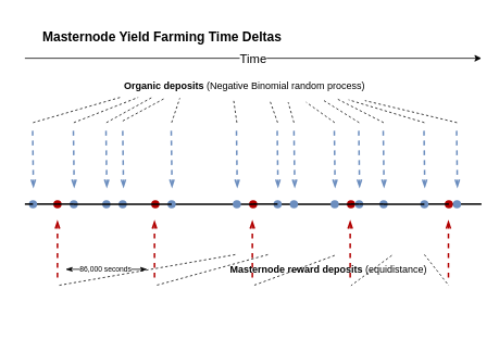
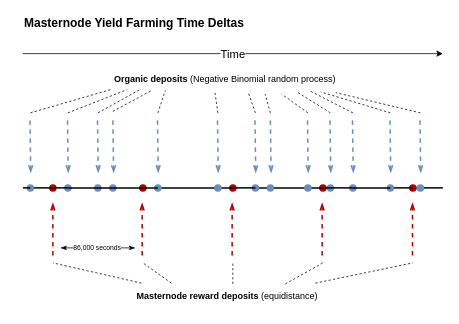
  <mxCell id="0" />
  <mxCell id="1" parent="0" />
  <mxCell id="2" value="" style="endArrow=none;html=1;rounded=0;strokeWidth=2;startArrow=none;" edge="1" parent="1" source="10"><mxGeometry width="50" height="50" relative="1" as="geometry"><mxPoint x="30" y="250" as="sourcePoint" /><mxPoint x="590" y="250" as="targetPoint" /></mxGeometry></mxCell>
  <mxCell id="3" value="" style="shape=waypoint;sketch=0;fillStyle=solid;size=6;pointerEvents=1;points=[];fillColor=#e51400;resizable=0;rotatable=0;perimeter=centerPerimeter;snapToPoint=1;fontColor=#ffffff;strokeColor=#B20000;strokeWidth=3;" vertex="1" parent="1"><mxGeometry x="50" y="230" width="40" height="40" as="geometry" /></mxCell>
  <mxCell id="4" value="" style="endArrow=none;html=1;rounded=0;strokeWidth=2;startArrow=none;" edge="1" parent="1" source="46" target="3"><mxGeometry width="50" height="50" relative="1" as="geometry"><mxPoint x="30" y="250" as="sourcePoint" /><mxPoint x="590" y="250" as="targetPoint" /></mxGeometry></mxCell>
  <mxCell id="5" value="" style="shape=waypoint;sketch=0;fillStyle=solid;size=6;pointerEvents=1;points=[];fillColor=#e51400;resizable=0;rotatable=0;perimeter=centerPerimeter;snapToPoint=1;fontColor=#ffffff;strokeColor=#B20000;strokeWidth=3;" vertex="1" parent="1"><mxGeometry x="170" y="230" width="40" height="40" as="geometry" /></mxCell>
  <mxCell id="6" value="" style="shape=waypoint;sketch=0;fillStyle=solid;size=6;pointerEvents=1;points=[];fillColor=#e51400;resizable=0;rotatable=0;perimeter=centerPerimeter;snapToPoint=1;fontColor=#ffffff;strokeColor=#B20000;strokeWidth=3;" vertex="1" parent="1"><mxGeometry x="290" y="230" width="40" height="40" as="geometry" /></mxCell>
  <mxCell id="7" value="" style="endArrow=none;html=1;rounded=0;strokeWidth=2;startArrow=none;" edge="1" parent="1" source="18" target="6"><mxGeometry width="50" height="50" relative="1" as="geometry"><mxPoint x="70" y="250" as="sourcePoint" /><mxPoint x="590" y="250" as="targetPoint" /></mxGeometry></mxCell>
  <mxCell id="8" value="" style="shape=waypoint;sketch=0;fillStyle=solid;size=6;pointerEvents=1;points=[];fillColor=#e51400;resizable=0;rotatable=0;perimeter=centerPerimeter;snapToPoint=1;fontColor=#ffffff;strokeColor=#B20000;strokeWidth=3;" vertex="1" parent="1"><mxGeometry x="410" y="230" width="40" height="40" as="geometry" /></mxCell>
  <mxCell id="9" value="" style="endArrow=none;html=1;rounded=0;strokeWidth=2;startArrow=none;" edge="1" parent="1" source="21" target="8"><mxGeometry width="50" height="50" relative="1" as="geometry"><mxPoint x="310" y="250" as="sourcePoint" /><mxPoint x="590" y="250" as="targetPoint" /></mxGeometry></mxCell>
  <mxCell id="10" value="" style="shape=waypoint;sketch=0;fillStyle=solid;size=6;pointerEvents=1;points=[];fillColor=#e51400;resizable=0;rotatable=0;perimeter=centerPerimeter;snapToPoint=1;fontColor=#ffffff;strokeColor=#B20000;strokeWidth=3;" vertex="1" parent="1"><mxGeometry x="530" y="230" width="40" height="40" as="geometry" /></mxCell>
  <mxCell id="11" value="" style="endArrow=none;html=1;rounded=0;strokeWidth=2;startArrow=none;" edge="1" parent="1" source="27" target="10"><mxGeometry width="50" height="50" relative="1" as="geometry"><mxPoint x="430" y="250" as="sourcePoint" /><mxPoint x="590" y="250" as="targetPoint" /></mxGeometry></mxCell>
  <mxCell id="12" value="" style="shape=waypoint;sketch=0;fillStyle=solid;size=6;pointerEvents=1;points=[];resizable=0;rotatable=0;perimeter=centerPerimeter;snapToPoint=1;strokeWidth=3;fillColor=#dae8fc;strokeColor=#6c8ebf;" vertex="1" parent="1"><mxGeometry x="70" y="230" width="40" height="40" as="geometry" /></mxCell>
  <mxCell id="13" value="" style="endArrow=none;html=1;rounded=0;strokeWidth=2;startArrow=none;" edge="1" parent="1" source="3" target="12"><mxGeometry width="50" height="50" relative="1" as="geometry"><mxPoint x="70" y="250" as="sourcePoint" /><mxPoint x="310" y="250" as="targetPoint" /></mxGeometry></mxCell>
  <mxCell id="14" value="" style="shape=waypoint;sketch=0;fillStyle=solid;size=6;pointerEvents=1;points=[];fillColor=#dae8fc;resizable=0;rotatable=0;perimeter=centerPerimeter;snapToPoint=1;strokeColor=#6c8ebf;strokeWidth=3;" vertex="1" parent="1"><mxGeometry x="130" y="230" width="40" height="40" as="geometry" /></mxCell>
  <mxCell id="15" value="" style="shape=waypoint;sketch=0;fillStyle=solid;size=6;pointerEvents=1;points=[];fillColor=#dae8fc;resizable=0;rotatable=0;perimeter=centerPerimeter;snapToPoint=1;strokeColor=#6c8ebf;strokeWidth=3;" vertex="1" parent="1"><mxGeometry x="110" y="230" width="40" height="40" as="geometry" /></mxCell>
  <mxCell id="16" value="" style="shape=waypoint;sketch=0;fillStyle=solid;size=6;pointerEvents=1;points=[];fillColor=#dae8fc;resizable=0;rotatable=0;perimeter=centerPerimeter;snapToPoint=1;strokeColor=#6c8ebf;strokeWidth=3;" vertex="1" parent="1"><mxGeometry x="390" y="230" width="40" height="40" as="geometry" /></mxCell>
  <mxCell id="17" value="" style="shape=waypoint;sketch=0;fillStyle=solid;size=6;pointerEvents=1;points=[];fillColor=#dae8fc;resizable=0;rotatable=0;perimeter=centerPerimeter;snapToPoint=1;strokeColor=#6c8ebf;strokeWidth=3;" vertex="1" parent="1"><mxGeometry x="270" y="230" width="40" height="40" as="geometry" /></mxCell>
  <mxCell id="18" value="" style="shape=waypoint;sketch=0;fillStyle=solid;size=6;pointerEvents=1;points=[];fillColor=#dae8fc;resizable=0;rotatable=0;perimeter=centerPerimeter;snapToPoint=1;strokeColor=#6c8ebf;strokeWidth=3;" vertex="1" parent="1"><mxGeometry x="190" y="230" width="40" height="40" as="geometry" /></mxCell>
  <mxCell id="19" value="" style="endArrow=none;html=1;rounded=0;strokeWidth=2;startArrow=none;" edge="1" parent="1" source="12" target="18"><mxGeometry width="50" height="50" relative="1" as="geometry"><mxPoint x="90" y="250" as="sourcePoint" /><mxPoint x="310" y="250" as="targetPoint" /></mxGeometry></mxCell>
  <mxCell id="20" value="" style="shape=waypoint;sketch=0;fillStyle=solid;size=6;pointerEvents=1;points=[];fillColor=#dae8fc;resizable=0;rotatable=0;perimeter=centerPerimeter;snapToPoint=1;strokeColor=#6c8ebf;strokeWidth=3;" vertex="1" parent="1"><mxGeometry x="340" y="230" width="40" height="40" as="geometry" /></mxCell>
  <mxCell id="21" value="" style="shape=waypoint;sketch=0;fillStyle=solid;size=6;pointerEvents=1;points=[];fillColor=#dae8fc;resizable=0;rotatable=0;perimeter=centerPerimeter;snapToPoint=1;strokeColor=#6c8ebf;strokeWidth=3;" vertex="1" parent="1"><mxGeometry x="320" y="230" width="40" height="40" as="geometry" /></mxCell>
  <mxCell id="22" value="" style="endArrow=none;html=1;rounded=0;strokeWidth=2;startArrow=none;" edge="1" parent="1" source="6" target="21"><mxGeometry width="50" height="50" relative="1" as="geometry"><mxPoint x="310" y="250" as="sourcePoint" /><mxPoint x="430" y="250" as="targetPoint" /></mxGeometry></mxCell>
  <mxCell id="23" value="" style="shape=waypoint;sketch=0;fillStyle=solid;size=6;pointerEvents=1;points=[];fillColor=#dae8fc;resizable=0;rotatable=0;perimeter=centerPerimeter;snapToPoint=1;strokeColor=#6c8ebf;strokeWidth=3;" vertex="1" parent="1"><mxGeometry x="420" y="230" width="40" height="40" as="geometry" /></mxCell>
  <mxCell id="24" value="" style="endArrow=none;html=1;rounded=0;strokeWidth=2;startArrow=none;" edge="1" parent="1" source="8" target="23"><mxGeometry width="50" height="50" relative="1" as="geometry"><mxPoint x="430" y="250" as="sourcePoint" /><mxPoint x="550" y="250" as="targetPoint" /></mxGeometry></mxCell>
  <mxCell id="25" value="" style="shape=waypoint;sketch=0;fillStyle=solid;size=6;pointerEvents=1;points=[];fillColor=#dae8fc;resizable=0;rotatable=0;perimeter=centerPerimeter;snapToPoint=1;strokeColor=#6c8ebf;strokeWidth=3;" vertex="1" parent="1"><mxGeometry x="450" y="230" width="40" height="40" as="geometry" /></mxCell>
  <mxCell id="26" value="" style="endArrow=none;html=1;rounded=0;strokeWidth=2;startArrow=none;" edge="1" parent="1" source="23" target="25"><mxGeometry width="50" height="50" relative="1" as="geometry"><mxPoint x="440" y="250" as="sourcePoint" /><mxPoint x="550" y="250" as="targetPoint" /></mxGeometry></mxCell>
  <mxCell id="27" value="" style="shape=waypoint;sketch=0;fillStyle=solid;size=6;pointerEvents=1;points=[];fillColor=#dae8fc;resizable=0;rotatable=0;perimeter=centerPerimeter;snapToPoint=1;strokeColor=#6c8ebf;strokeWidth=3;" vertex="1" parent="1"><mxGeometry x="500" y="230" width="40" height="40" as="geometry" /></mxCell>
  <mxCell id="28" value="" style="endArrow=none;html=1;rounded=0;strokeWidth=2;startArrow=none;" edge="1" parent="1" source="25" target="27"><mxGeometry width="50" height="50" relative="1" as="geometry"><mxPoint x="470" y="250" as="sourcePoint" /><mxPoint x="550" y="250" as="targetPoint" /></mxGeometry></mxCell>
  <mxCell id="29" value="" style="endArrow=openThin;html=1;rounded=0;strokeWidth=2;dashed=1;fillColor=#e51400;strokeColor=#B20000;endFill=0;" edge="1" parent="1"><mxGeometry width="50" height="50" relative="1" as="geometry"><mxPoint x="70" y="340" as="sourcePoint" /><mxPoint x="70" y="270" as="targetPoint" /></mxGeometry></mxCell>
  <mxCell id="30" value="" style="endArrow=openThin;html=1;rounded=0;strokeWidth=2;dashed=1;fillColor=#e51400;strokeColor=#B20000;endFill=0;" edge="1" parent="1"><mxGeometry width="50" height="50" relative="1" as="geometry"><mxPoint x="189" y="340" as="sourcePoint" /><mxPoint x="189" y="270" as="targetPoint" /></mxGeometry></mxCell>
  <mxCell id="31" value="" style="endArrow=openThin;html=1;rounded=0;strokeWidth=2;dashed=1;fillColor=#e51400;strokeColor=#B20000;endFill=0;" edge="1" parent="1"><mxGeometry width="50" height="50" relative="1" as="geometry"><mxPoint x="309" y="340" as="sourcePoint" /><mxPoint x="309" y="270" as="targetPoint" /></mxGeometry></mxCell>
  <mxCell id="32" value="" style="endArrow=openThin;html=1;rounded=0;strokeWidth=2;dashed=1;fillColor=#e51400;strokeColor=#B20000;endFill=0;" edge="1" parent="1"><mxGeometry width="50" height="50" relative="1" as="geometry"><mxPoint x="429" y="340" as="sourcePoint" /><mxPoint x="429" y="270" as="targetPoint" /></mxGeometry></mxCell>
  <mxCell id="33" value="" style="endArrow=openThin;html=1;rounded=0;strokeWidth=2;dashed=1;fillColor=#e51400;strokeColor=#B20000;endFill=0;" edge="1" parent="1"><mxGeometry width="50" height="50" relative="1" as="geometry"><mxPoint x="549.5" y="340" as="sourcePoint" /><mxPoint x="549.5" y="270" as="targetPoint" /></mxGeometry></mxCell>
  <mxCell id="34" value="" style="endArrow=openThin;html=1;rounded=0;strokeWidth=2;dashed=1;fillColor=#dae8fc;strokeColor=#6c8ebf;endFill=0;" edge="1" parent="1"><mxGeometry width="50" height="50" relative="1" as="geometry"><mxPoint x="89.5" y="160" as="sourcePoint" /><mxPoint x="90.5" y="230" as="targetPoint" /></mxGeometry></mxCell>
  <mxCell id="35" value="" style="endArrow=openThin;html=1;rounded=0;strokeWidth=2;dashed=1;fillColor=#dae8fc;strokeColor=#6c8ebf;endFill=0;" edge="1" parent="1"><mxGeometry width="50" height="50" relative="1" as="geometry"><mxPoint x="129.5" y="160" as="sourcePoint" /><mxPoint x="130.5" y="230" as="targetPoint" /></mxGeometry></mxCell>
  <mxCell id="36" value="" style="endArrow=openThin;html=1;rounded=0;strokeWidth=2;dashed=1;fillColor=#dae8fc;strokeColor=#6c8ebf;endFill=0;" edge="1" parent="1"><mxGeometry width="50" height="50" relative="1" as="geometry"><mxPoint x="150" y="160" as="sourcePoint" /><mxPoint x="151" y="230" as="targetPoint" /></mxGeometry></mxCell>
  <mxCell id="37" value="" style="endArrow=openThin;html=1;rounded=0;strokeWidth=2;dashed=1;fillColor=#dae8fc;strokeColor=#6c8ebf;endFill=0;" edge="1" parent="1"><mxGeometry width="50" height="50" relative="1" as="geometry"><mxPoint x="209.5" y="160" as="sourcePoint" /><mxPoint x="210.5" y="230" as="targetPoint" /></mxGeometry></mxCell>
  <mxCell id="38" value="" style="endArrow=openThin;html=1;rounded=0;strokeWidth=2;dashed=1;fillColor=#dae8fc;strokeColor=#6c8ebf;endFill=0;" edge="1" parent="1"><mxGeometry width="50" height="50" relative="1" as="geometry"><mxPoint x="289.5" y="160" as="sourcePoint" /><mxPoint x="290.5" y="230" as="targetPoint" /></mxGeometry></mxCell>
  <mxCell id="39" value="" style="endArrow=openThin;html=1;rounded=0;strokeWidth=2;dashed=1;fillColor=#dae8fc;strokeColor=#6c8ebf;endFill=0;" edge="1" parent="1"><mxGeometry width="50" height="50" relative="1" as="geometry"><mxPoint x="339.5" y="160" as="sourcePoint" /><mxPoint x="340.5" y="230" as="targetPoint" /></mxGeometry></mxCell>
  <mxCell id="40" value="" style="endArrow=openThin;html=1;rounded=0;strokeWidth=2;dashed=1;fillColor=#dae8fc;strokeColor=#6c8ebf;endFill=0;" edge="1" parent="1"><mxGeometry width="50" height="50" relative="1" as="geometry"><mxPoint x="360" y="160" as="sourcePoint" /><mxPoint x="361" y="230" as="targetPoint" /></mxGeometry></mxCell>
  <mxCell id="41" value="" style="endArrow=openThin;html=1;rounded=0;strokeWidth=2;dashed=1;fillColor=#dae8fc;strokeColor=#6c8ebf;endFill=0;" edge="1" parent="1"><mxGeometry width="50" height="50" relative="1" as="geometry"><mxPoint x="409.5" y="160" as="sourcePoint" /><mxPoint x="410.5" y="230" as="targetPoint" /></mxGeometry></mxCell>
  <mxCell id="42" value="" style="endArrow=openThin;html=1;rounded=0;strokeWidth=2;dashed=1;fillColor=#dae8fc;strokeColor=#6c8ebf;endFill=0;" edge="1" parent="1"><mxGeometry width="50" height="50" relative="1" as="geometry"><mxPoint x="439.5" y="160" as="sourcePoint" /><mxPoint x="440.5" y="230" as="targetPoint" /></mxGeometry></mxCell>
  <mxCell id="43" value="" style="endArrow=openThin;html=1;rounded=0;strokeWidth=2;dashed=1;fillColor=#dae8fc;strokeColor=#6c8ebf;endFill=0;" edge="1" parent="1"><mxGeometry width="50" height="50" relative="1" as="geometry"><mxPoint x="469.5" y="160" as="sourcePoint" /><mxPoint x="470.5" y="230" as="targetPoint" /></mxGeometry></mxCell>
  <mxCell id="44" value="" style="endArrow=openThin;html=1;rounded=0;strokeWidth=2;dashed=1;fillColor=#dae8fc;strokeColor=#6c8ebf;endFill=0;" edge="1" parent="1"><mxGeometry width="50" height="50" relative="1" as="geometry"><mxPoint x="519.5" y="160" as="sourcePoint" /><mxPoint x="520.5" y="230" as="targetPoint" /></mxGeometry></mxCell>
  <mxCell id="45" value="" style="shape=waypoint;sketch=0;fillStyle=solid;size=6;pointerEvents=1;points=[];fillColor=#dae8fc;resizable=0;rotatable=0;perimeter=centerPerimeter;snapToPoint=1;strokeColor=#6c8ebf;strokeWidth=3;" vertex="1" parent="1"><mxGeometry x="540" y="230" width="40" height="40" as="geometry" /></mxCell>
  <mxCell id="46" value="" style="shape=waypoint;sketch=0;fillStyle=solid;size=6;pointerEvents=1;points=[];fillColor=#dae8fc;resizable=0;rotatable=0;perimeter=centerPerimeter;snapToPoint=1;strokeColor=#6c8ebf;strokeWidth=3;" vertex="1" parent="1"><mxGeometry x="20" y="230" width="40" height="40" as="geometry" /></mxCell>
  <mxCell id="47" value="" style="endArrow=none;html=1;rounded=0;strokeWidth=2;" edge="1" parent="1" target="46"><mxGeometry width="50" height="50" relative="1" as="geometry"><mxPoint x="30" y="250" as="sourcePoint" /><mxPoint x="70" y="250" as="targetPoint" /></mxGeometry></mxCell>
  <mxCell id="48" value="" style="endArrow=openThin;html=1;rounded=0;strokeWidth=2;dashed=1;fillColor=#dae8fc;strokeColor=#6c8ebf;endFill=0;" edge="1" parent="1"><mxGeometry width="50" height="50" relative="1" as="geometry"><mxPoint x="559.5" y="160" as="sourcePoint" /><mxPoint x="560.5" y="230" as="targetPoint" /></mxGeometry></mxCell>
  <mxCell id="49" value="" style="endArrow=openThin;html=1;rounded=0;strokeWidth=2;dashed=1;fillColor=#dae8fc;strokeColor=#6c8ebf;endFill=0;" edge="1" parent="1"><mxGeometry width="50" height="50" relative="1" as="geometry"><mxPoint x="39.5" y="160" as="sourcePoint" /><mxPoint x="40.5" y="230" as="targetPoint" /></mxGeometry></mxCell>
  <mxCell id="50" value="" style="endArrow=classicThin;startArrow=classicThin;html=1;rounded=0;fontSize=8;strokeWidth=1;startFill=1;endFill=1;" edge="1" parent="1"><mxGeometry width="50" height="50" relative="1" as="geometry"><mxPoint x="80" y="330" as="sourcePoint" /><mxPoint x="180" y="330" as="targetPoint" /></mxGeometry></mxCell>
  <mxCell id="51" value="&lt;font style=&quot;font-size: 9px;&quot;&gt;86,000 seconds&lt;/font&gt;" style="edgeLabel;html=1;align=center;verticalAlign=middle;resizable=0;points=[];fontSize=8;" vertex="1" connectable="0" parent="50"><mxGeometry x="-0.04" y="2" relative="1" as="geometry"><mxPoint y="1" as="offset" /></mxGeometry></mxCell>
  <mxCell id="52" value="&lt;font style=&quot;font-size: 12px;&quot;&gt;&lt;b&gt;Organic deposits&lt;/b&gt; (Negative Binomial random process)&amp;nbsp;&lt;/font&gt;" style="text;html=1;strokeColor=none;fillColor=none;align=left;verticalAlign=middle;whiteSpace=wrap;rounded=0;fontSize=9;" vertex="1" parent="1"><mxGeometry x="150" y="90" width="340" height="30" as="geometry" /></mxCell>
- <mxCell id="53" value="&lt;font style=&quot;font-size: 16px;&quot;&gt;Masternode Yield Farming Time Deltas&amp;nbsp;&lt;/font&gt;" style="text;html=1;strokeColor=none;fillColor=none;align=left;verticalAlign=middle;whiteSpace=wrap;rounded=0;fontSize=12;fontStyle=1" vertex="1" parent="1"><mxGeometry x="50" y="35" width="370" height="20" as="geometry" /></mxCell>
- <mxCell id="54" value="&lt;font style=&quot;font-size: 12px;&quot;&gt;&lt;b&gt;Masternode reward deposits&lt;/b&gt; (equidistance)&lt;/font&gt;" style="text;html=1;strokeColor=none;fillColor=none;align=left;verticalAlign=middle;whiteSpace=wrap;rounded=0;fontSize=9;" vertex="1" parent="1"><mxGeometry x="280" y="315" width="320" height="30" as="geometry" /></mxCell>
+ <mxCell id="53" value="&lt;font style=&quot;font-size: 16px;&quot;&gt;Masternode Yield Farming Time Deltas&amp;nbsp;&lt;/font&gt;" style="text;html=1;strokeColor=none;fillColor=none;align=left;verticalAlign=middle;whiteSpace=wrap;rounded=0;fontSize=12;fontStyle=1" vertex="1" parent="1"><mxGeometry x="30" y="20" width="370" height="20" as="geometry" /></mxCell>
+ <mxCell id="54" value="&lt;font style=&quot;font-size: 12px;&quot;&gt;&lt;b&gt;Masternode reward deposits&lt;/b&gt; (equidistance)&lt;/font&gt;" style="text;html=1;strokeColor=none;fillColor=none;align=left;verticalAlign=middle;whiteSpace=wrap;rounded=0;fontSize=9;" vertex="1" parent="1"><mxGeometry x="180" y="380" width="320" height="30" as="geometry" /></mxCell>
  <mxCell id="55" value="&lt;font style=&quot;font-size: 15px;&quot;&gt;Time&lt;/font&gt;" style="endArrow=classic;html=1;rounded=0;fontSize=12;strokeWidth=1;" edge="1" parent="1"><mxGeometry relative="1" as="geometry"><mxPoint x="30" y="71" as="sourcePoint" /><mxPoint x="590" y="71" as="targetPoint" /></mxGeometry></mxCell>
  <mxCell id="56" value="" style="endArrow=none;dashed=1;html=1;rounded=0;fontSize=16;strokeWidth=1;entryX=-0.009;entryY=0.967;entryDx=0;entryDy=0;entryPerimeter=0;" edge="1" parent="1" target="52"><mxGeometry width="50" height="50" relative="1" as="geometry"><mxPoint x="40" y="150" as="sourcePoint" /><mxPoint x="150" y="110" as="targetPoint" /></mxGeometry></mxCell>
  <mxCell id="57" value="" style="endArrow=none;dashed=1;html=1;rounded=0;fontSize=16;strokeWidth=1;entryX=0.056;entryY=0.967;entryDx=0;entryDy=0;entryPerimeter=0;" edge="1" parent="1" target="52"><mxGeometry width="50" height="50" relative="1" as="geometry"><mxPoint x="90" y="150" as="sourcePoint" /><mxPoint x="240" y="120" as="targetPoint" /></mxGeometry></mxCell>
  <mxCell id="58" value="" style="endArrow=none;dashed=1;html=1;rounded=0;fontSize=16;strokeWidth=1;entryX=0.106;entryY=0.967;entryDx=0;entryDy=0;entryPerimeter=0;" edge="1" parent="1" target="52"><mxGeometry width="50" height="50" relative="1" as="geometry"><mxPoint x="130" y="150" as="sourcePoint" /><mxPoint x="171.9" y="132.01" as="targetPoint" /></mxGeometry></mxCell>
  <mxCell id="59" value="" style="endArrow=none;dashed=1;html=1;rounded=0;fontSize=16;strokeWidth=1;entryX=0.035;entryY=1.067;entryDx=0;entryDy=0;entryPerimeter=0;" edge="1" parent="1"><mxGeometry width="50" height="50" relative="1" as="geometry"><mxPoint x="150" y="148" as="sourcePoint" /><mxPoint x="201.9" y="120" as="targetPoint" /></mxGeometry></mxCell>
  <mxCell id="60" value="" style="endArrow=none;dashed=1;html=1;rounded=0;fontSize=16;strokeWidth=1;" edge="1" parent="1"><mxGeometry width="50" height="50" relative="1" as="geometry"><mxPoint x="210" y="150" as="sourcePoint" /><mxPoint x="220" y="120" as="targetPoint" /></mxGeometry></mxCell>
  <mxCell id="61" value="" style="endArrow=none;dashed=1;html=1;rounded=0;fontSize=16;strokeWidth=1;entryX=0.4;entryY=1.067;entryDx=0;entryDy=0;entryPerimeter=0;" edge="1" parent="1" target="52"><mxGeometry width="50" height="50" relative="1" as="geometry"><mxPoint x="290" y="150" as="sourcePoint" /><mxPoint x="230" y="130" as="targetPoint" /></mxGeometry></mxCell>
  <mxCell id="62" value="" style="endArrow=none;dashed=1;html=1;rounded=0;fontSize=16;strokeWidth=1;entryX=0.532;entryY=1.133;entryDx=0;entryDy=0;entryPerimeter=0;" edge="1" parent="1" target="52"><mxGeometry width="50" height="50" relative="1" as="geometry"><mxPoint x="340" y="150" as="sourcePoint" /><mxPoint x="240" y="140" as="targetPoint" /></mxGeometry></mxCell>
  <mxCell id="63" value="" style="endArrow=none;dashed=1;html=1;rounded=0;fontSize=16;strokeWidth=1;entryX=0.597;entryY=1.167;entryDx=0;entryDy=0;entryPerimeter=0;" edge="1" parent="1" target="52"><mxGeometry width="50" height="50" relative="1" as="geometry"><mxPoint x="360" y="150" as="sourcePoint" /><mxPoint x="250" y="150" as="targetPoint" /></mxGeometry></mxCell>
  <mxCell id="64" value="" style="endArrow=none;dashed=1;html=1;rounded=0;fontSize=16;strokeWidth=1;entryX=0.662;entryY=1.167;entryDx=0;entryDy=0;entryPerimeter=0;" edge="1" parent="1" target="52"><mxGeometry width="50" height="50" relative="1" as="geometry"><mxPoint x="410" y="150" as="sourcePoint" /><mxPoint x="260" y="160" as="targetPoint" /></mxGeometry></mxCell>
  <mxCell id="65" value="" style="endArrow=none;dashed=1;html=1;rounded=0;fontSize=16;strokeWidth=1;entryX=0.726;entryY=1.1;entryDx=0;entryDy=0;entryPerimeter=0;" edge="1" parent="1" target="52"><mxGeometry width="50" height="50" relative="1" as="geometry"><mxPoint x="440" y="150" as="sourcePoint" /><mxPoint x="270" y="170" as="targetPoint" /></mxGeometry></mxCell>
  <mxCell id="66" value="" style="endArrow=none;dashed=1;html=1;rounded=0;fontSize=16;strokeWidth=1;entryX=0.774;entryY=1.033;entryDx=0;entryDy=0;entryPerimeter=0;" edge="1" parent="1" target="52"><mxGeometry width="50" height="50" relative="1" as="geometry"><mxPoint x="470" y="150" as="sourcePoint" /><mxPoint x="280" y="180" as="targetPoint" /></mxGeometry></mxCell>
  <mxCell id="67" value="" style="endArrow=none;dashed=1;html=1;rounded=0;fontSize=16;strokeWidth=1;entryX=0.815;entryY=1.067;entryDx=0;entryDy=0;entryPerimeter=0;" edge="1" parent="1" target="52"><mxGeometry width="50" height="50" relative="1" as="geometry"><mxPoint x="520" y="150" as="sourcePoint" /><mxPoint x="290" y="190" as="targetPoint" /></mxGeometry></mxCell>
  <mxCell id="68" value="" style="endArrow=none;dashed=1;html=1;rounded=0;fontSize=16;strokeWidth=1;entryX=0.874;entryY=1.1;entryDx=0;entryDy=0;entryPerimeter=0;" edge="1" parent="1" target="52"><mxGeometry width="50" height="50" relative="1" as="geometry"><mxPoint x="560" y="150" as="sourcePoint" /><mxPoint x="300" y="200" as="targetPoint" /></mxGeometry></mxCell>
  <mxCell id="69" value="" style="endArrow=none;dashed=1;html=1;rounded=0;fontSize=16;strokeWidth=1;exitX=0.025;exitY=-0.1;exitDx=0;exitDy=0;exitPerimeter=0;" edge="1" parent="1" source="54"><mxGeometry width="50" height="50" relative="1" as="geometry"><mxPoint x="100" y="450" as="sourcePoint" /><mxPoint x="70" y="350" as="targetPoint" /></mxGeometry></mxCell>
  <mxCell id="70" value="" style="endArrow=none;dashed=1;html=1;rounded=0;fontSize=16;strokeWidth=1;exitX=0.15;exitY=-0.1;exitDx=0;exitDy=0;exitPerimeter=0;" edge="1" parent="1" source="54"><mxGeometry width="50" height="50" relative="1" as="geometry"><mxPoint x="150" y="520" as="sourcePoint" /><mxPoint x="190" y="350" as="targetPoint" /></mxGeometry></mxCell>
  <mxCell id="71" value="" style="endArrow=none;dashed=1;html=1;rounded=0;fontSize=16;strokeWidth=1;exitX=0.406;exitY=-0.067;exitDx=0;exitDy=0;exitPerimeter=0;" edge="1" parent="1" source="54"><mxGeometry width="50" height="50" relative="1" as="geometry"><mxPoint x="290" y="400" as="sourcePoint" /><mxPoint x="310" y="350" as="targetPoint" /></mxGeometry></mxCell>
  <mxCell id="72" value="" style="endArrow=none;dashed=1;html=1;rounded=0;fontSize=16;strokeWidth=1;exitX=0.625;exitY=-0.067;exitDx=0;exitDy=0;exitPerimeter=0;" edge="1" parent="1" source="54"><mxGeometry width="50" height="50" relative="1" as="geometry"><mxPoint x="300" y="240" as="sourcePoint" /><mxPoint x="430" y="350" as="targetPoint" /></mxGeometry></mxCell>
  <mxCell id="73" value="" style="endArrow=none;dashed=1;html=1;rounded=0;fontSize=16;strokeWidth=1;exitX=0.75;exitY=-0.1;exitDx=0;exitDy=0;exitPerimeter=0;" edge="1" parent="1" source="54"><mxGeometry width="50" height="50" relative="1" as="geometry"><mxPoint x="310" y="250" as="sourcePoint" /><mxPoint x="550" y="350" as="targetPoint" /></mxGeometry></mxCell>
